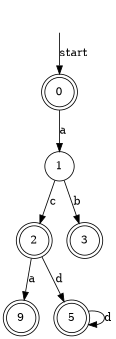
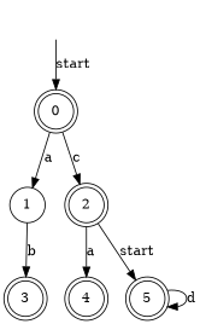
  digraph {
    rankdir=TB
    node [shape=doublecircle]
    1 [shape=circle]
    0
    2
    3
-   4 [label=9]
+   4
    5
    "" [shape=plaintext]
    1 -> 3 [label=b]
    0 -> 1 [label=a]
-   1 -> 2 [label=c]
+   0 -> 2 [label=c]
    2 -> 4 [label=a]
-   2 -> 5 [label=d]
+   2 -> 5 [label=start]
    5 -> 5 [label=d]
    "" -> 0 [label=start]
  }
